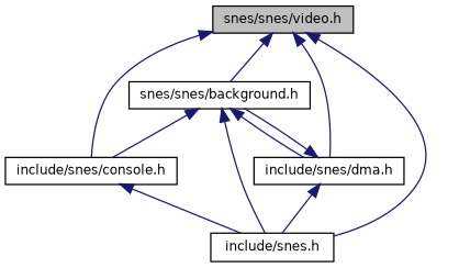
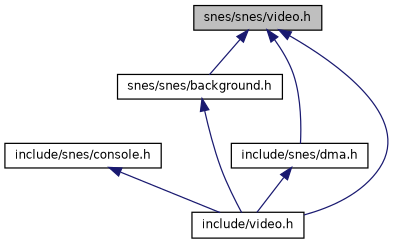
  digraph {
    node [color=black fillcolor=white fontname=Helvetica fontsize=10 shape=record style=filled]
    edge [color=midnightblue dir=back fontname=Helvetica fontsize=10 labelfontname=Helvetica labelfontsize=10 style=solid]
    n1 [fillcolor=grey75 fontcolor=black height=0.2 label="snes/snes/video.h" width=0.4]
    n2 [height=0.2 label="snes/snes/background.h" width=0.4]
    n3 [height=0.2 label="include/snes/console.h" width=0.4]
-   n4 [height=0.2 label="include/snes.h" width=0.4]
+   n4 [height=0.2 label="include/video.h" width=0.4]
    n5 [height=0.2 label="include/snes/dma.h" width=0.4]
    n1 -> n2
-   n1 -> n3
    n1 -> n4
    n1 -> n5
-   n2 -> n3
    n2 -> n4
-   n2 -> n5
    n3 -> n4
-   n5 -> n2
    n5 -> n4
  }
